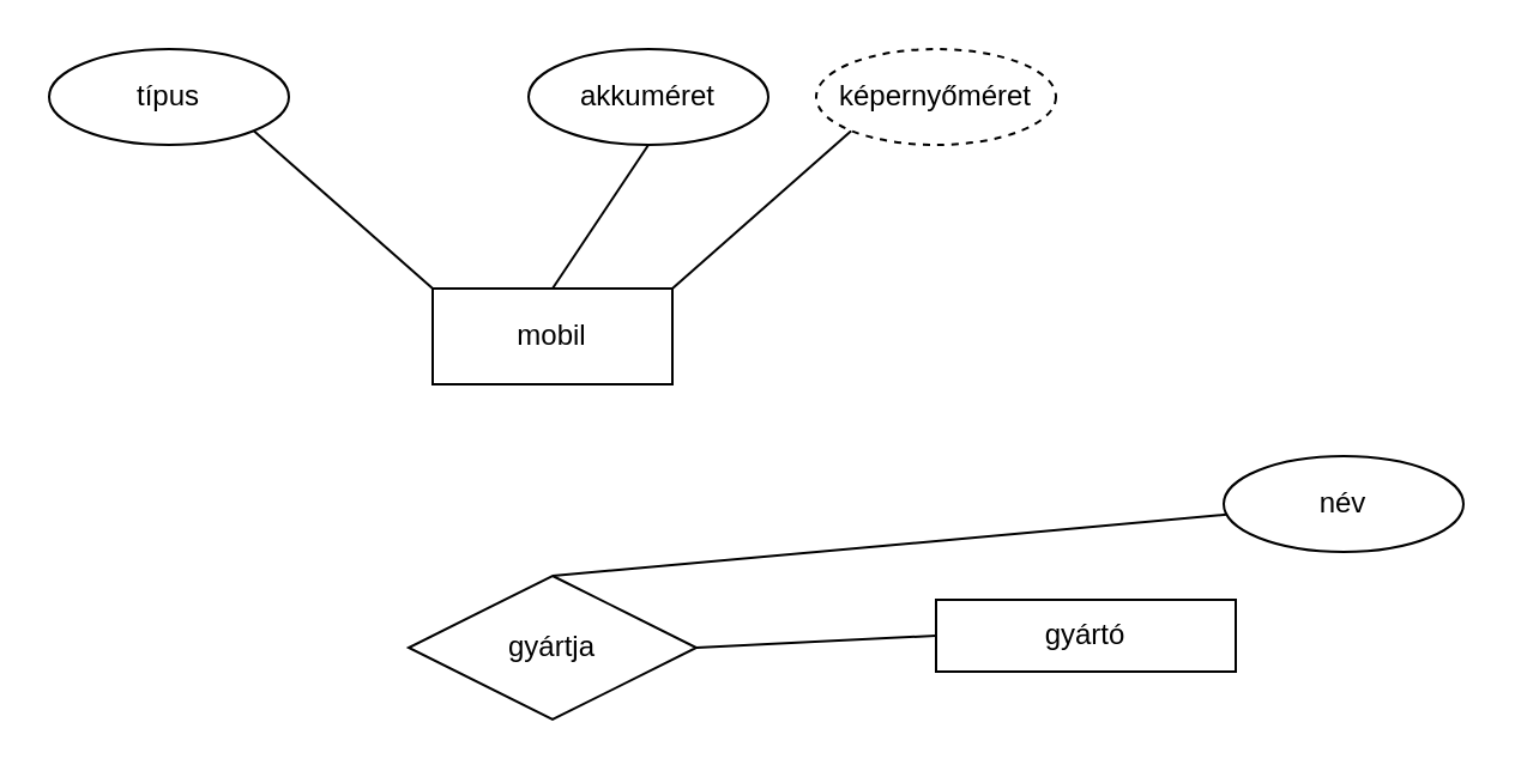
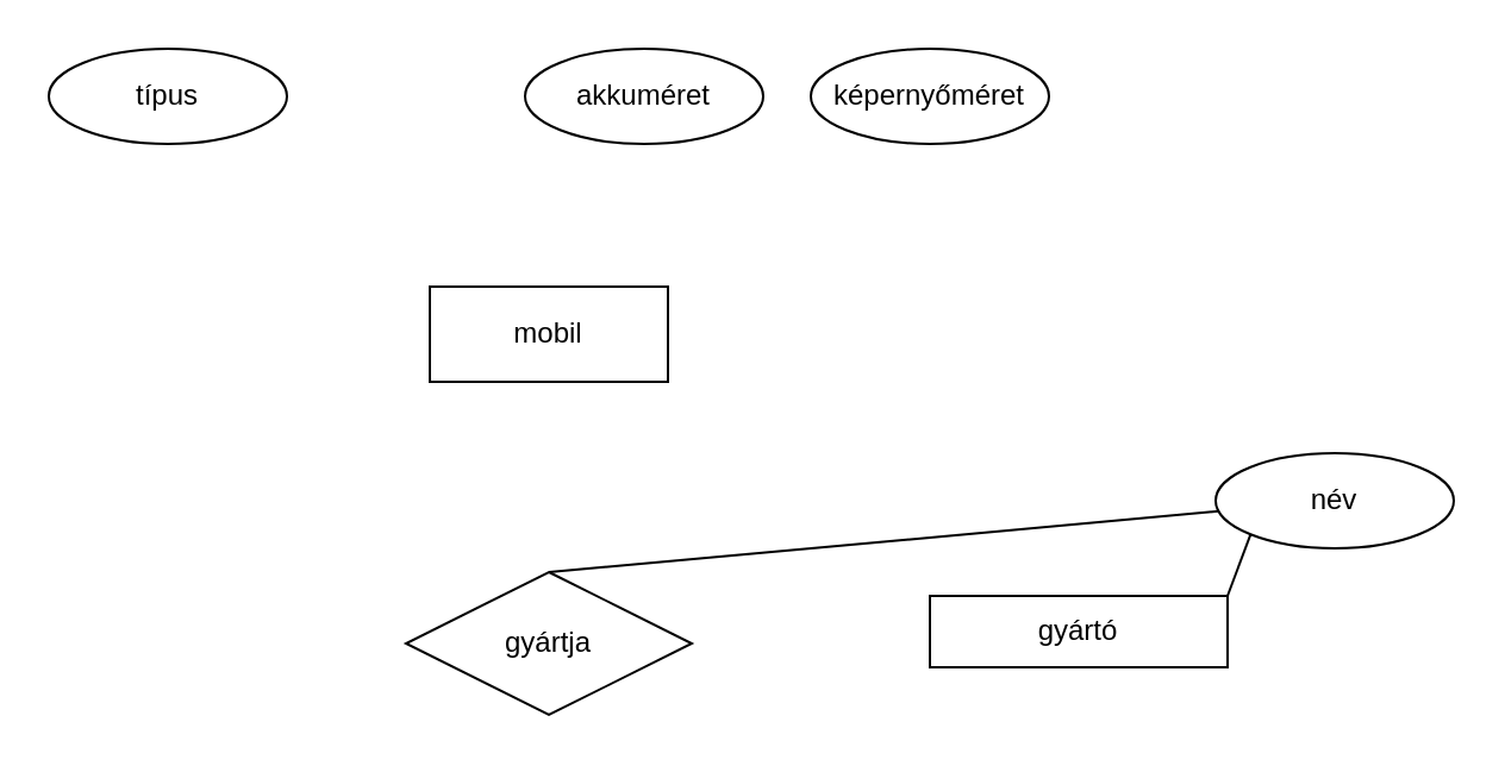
  <mxCell id="0" />
  <mxCell id="1" parent="0" />
  <mxCell id="2" value="mobil" style="whiteSpace=wrap;html=1;align=center;" vertex="1" parent="1"><mxGeometry x="180" y="120" width="100" height="40" as="geometry" /></mxCell>
- <mxCell id="3" style="rounded=0;orthogonalLoop=1;jettySize=auto;html=1;exitX=0.5;exitY=1;exitDx=0;exitDy=0;entryX=0.5;entryY=0;entryDx=0;entryDy=0;endArrow=none;endFill=0;" edge="1" parent="1" source="4" target="2"><mxGeometry relative="1" as="geometry" /></mxCell>
  <mxCell id="4" value="akkuméret" style="ellipse;whiteSpace=wrap;html=1;align=center;" vertex="1" parent="1"><mxGeometry x="220" y="20" width="100" height="40" as="geometry" /></mxCell>
- <mxCell id="5" style="rounded=0;orthogonalLoop=1;jettySize=auto;html=1;exitX=0;exitY=1;exitDx=0;exitDy=0;entryX=1;entryY=0;entryDx=0;entryDy=0;strokeColor=default;endArrow=none;endFill=0;" edge="1" parent="1" source="6" target="2"><mxGeometry relative="1" as="geometry" /></mxCell>
- <mxCell id="6" value="képernyőméret" style="ellipse;whiteSpace=wrap;html=1;align=center;dashed=1;" vertex="1" parent="1"><mxGeometry x="340" y="20" width="100" height="40" as="geometry" /></mxCell>
- <mxCell id="7" style="rounded=0;orthogonalLoop=1;jettySize=auto;html=1;exitX=1;exitY=1;exitDx=0;exitDy=0;entryX=0;entryY=0;entryDx=0;entryDy=0;endArrow=none;endFill=0;" edge="1" parent="1" source="8" target="2"><mxGeometry relative="1" as="geometry" /></mxCell>
+ <mxCell id="6" value="képernyőméret" style="ellipse;whiteSpace=wrap;html=1;align=center;" vertex="1" parent="1"><mxGeometry x="340" y="20" width="100" height="40" as="geometry" /></mxCell>
  <mxCell id="8" value="típus" style="ellipse;whiteSpace=wrap;html=1;align=center;" vertex="1" parent="1"><mxGeometry x="20" y="20" width="100" height="40" as="geometry" /></mxCell>
- <mxCell id="9" style="edgeStyle=none;rounded=0;orthogonalLoop=1;jettySize=auto;html=1;exitX=0;exitY=0.5;exitDx=0;exitDy=0;entryX=1;entryY=0.5;entryDx=0;entryDy=0;strokeColor=default;endArrow=none;endFill=0;" edge="1" parent="1" source="10" target="14"><mxGeometry relative="1" as="geometry" /></mxCell>
  <mxCell id="10" value="gyártó" style="whiteSpace=wrap;html=1;align=center;" vertex="1" parent="1"><mxGeometry x="390" y="250" width="125" height="30" as="geometry" /></mxCell>
+ <mxCell id="11" style="edgeStyle=none;rounded=0;orthogonalLoop=1;jettySize=auto;html=1;exitX=0;exitY=1;exitDx=0;exitDy=0;entryX=1;entryY=0;entryDx=0;entryDy=0;strokeColor=default;endArrow=none;endFill=0;" edge="1" parent="1" source="12" target="10"><mxGeometry relative="1" as="geometry" /></mxCell>
  <mxCell id="12" value="név" style="ellipse;whiteSpace=wrap;html=1;align=center;" vertex="1" parent="1"><mxGeometry x="510" y="190" width="100" height="40" as="geometry" /></mxCell>
  <mxCell id="13" style="edgeStyle=none;rounded=0;orthogonalLoop=1;jettySize=auto;html=1;exitX=0.5;exitY=0;exitDx=0;exitDy=0;strokeColor=default;endArrow=none;endFill=0;" edge="1" parent="1" source="14" target="12"><mxGeometry relative="1" as="geometry" /></mxCell>
  <mxCell id="14" value="gyártja" style="shape=rhombus;perimeter=rhombusPerimeter;whiteSpace=wrap;html=1;align=center;" vertex="1" parent="1"><mxGeometry x="170" y="240" width="120" height="60" as="geometry" /></mxCell>
